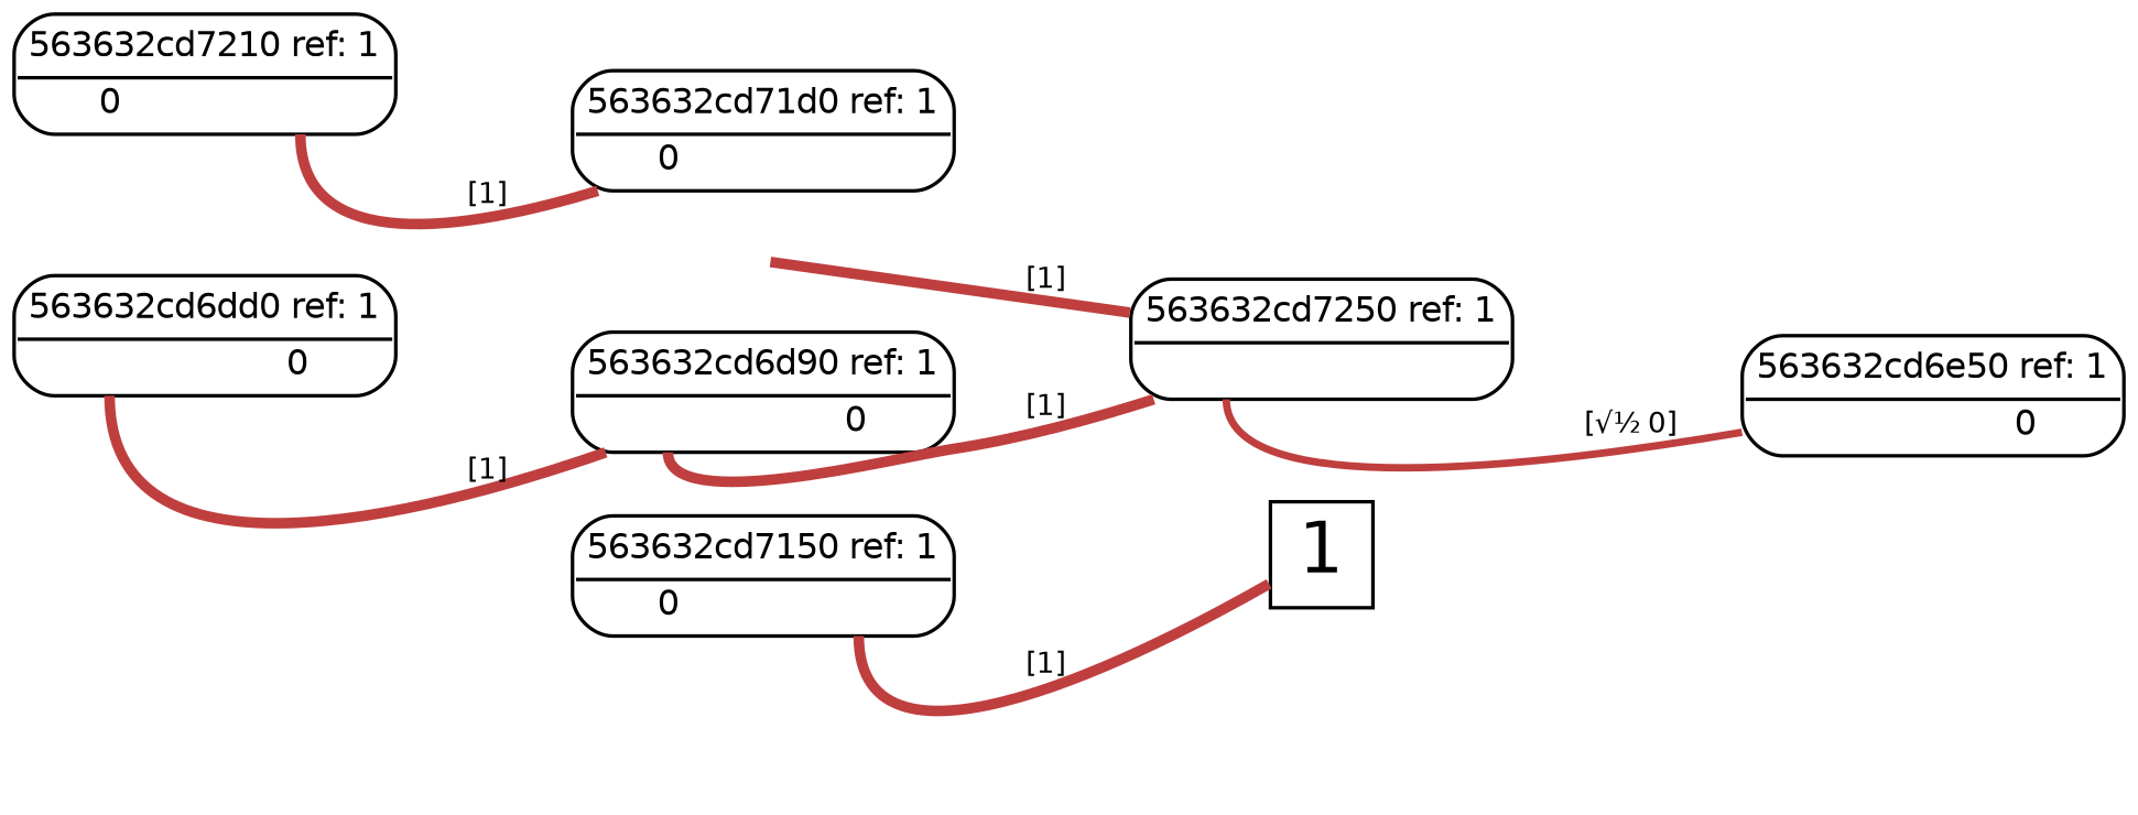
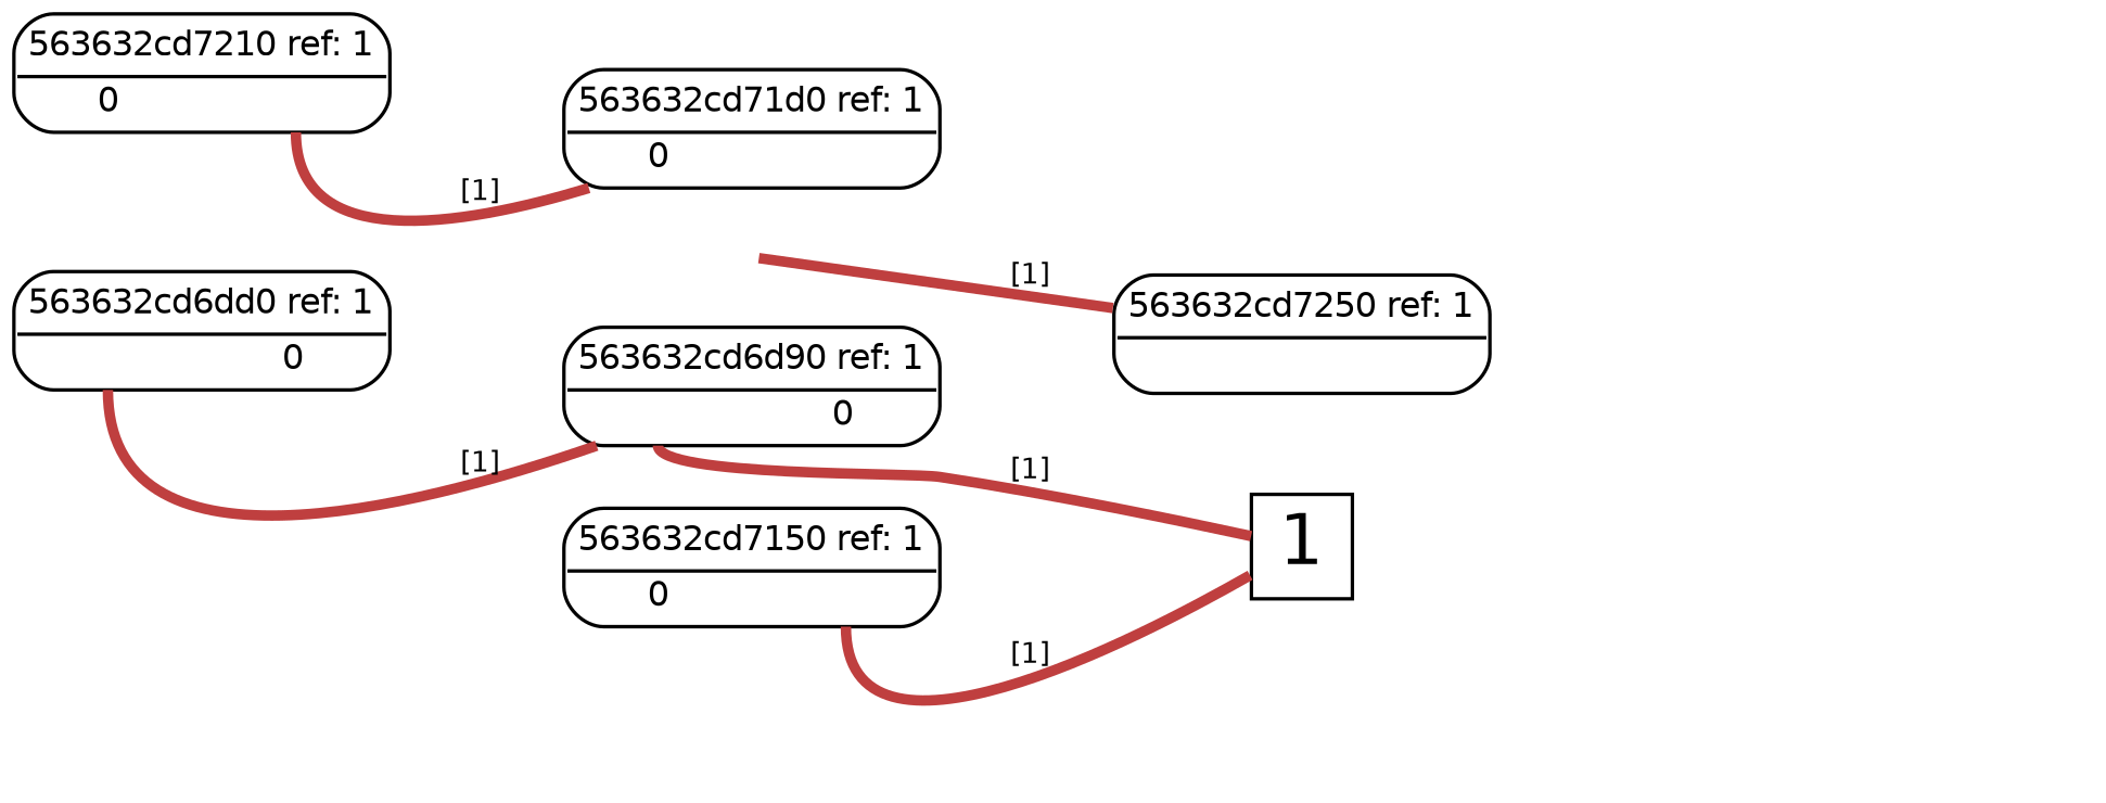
  digraph {
    fontname="DejaVu Sans"
    rankdir=LR
    node [fontname="DejaVu Sans" shape=plain]
    edge [arrowhead=none color="0.000 0.667 0.750" fontname="DejaVu Sans" penwidth=3 tailport="1:s"]
    root [shape=point style=invis]
    n2 [label=<<font point-size="10"><table border="1" cellspacing="0" cellpadding="2" style="rounded"><tr><td colspan="2" border="1" sides="B">563632cd7250 ref: 1</td></tr><tr><td port="0" href="javascript:;" border="0" tooltip="0.7071"><font color="white">&nbsp;0 </font></td><td port="1" href="javascript:;" border="0" tooltip="0.7071"><font color="white">&nbsp;0 </font></td></tr></table></font>>]
-   n3 [label=<<font point-size="10"><table border="1" cellspacing="0" cellpadding="2" style="rounded"><tr><td colspan="2" border="1" sides="B">563632cd6e50 ref: 1</td></tr><tr><td port="0" href="javascript:;" border="0" tooltip="1"><font color="white">&nbsp;0 </font></td><td port="1" href="javascript:;" border="0" tooltip="0">&nbsp;0 </td></tr></table></font>>]
    n4 [height=0.3 label=<<font point-size="20">1</font>> shape=box width=0.3]
    n5 [label=<<font point-size="10"><table border="1" cellspacing="0" cellpadding="2" style="rounded"><tr><td colspan="2" border="1" sides="B">563632cd7210 ref: 1</td></tr><tr><td port="0" href="javascript:;" border="0" tooltip="0">&nbsp;0 </td><td port="1" href="javascript:;" border="0" tooltip="1"><font color="white">&nbsp;0 </font></td></tr></table></font>>]
    n6 [label=<<font point-size="10"><table border="1" cellspacing="0" cellpadding="2" style="rounded"><tr><td colspan="2" border="1" sides="B">563632cd71d0 ref: 1</td></tr><tr><td port="0" href="javascript:;" border="0" tooltip="0">&nbsp;0 </td><td port="1" href="javascript:;" border="0" tooltip="1"><font color="white">&nbsp;0 </font></td></tr></table></font>>]
    n7 [label=<<font point-size="10"><table border="1" cellspacing="0" cellpadding="2" style="rounded"><tr><td colspan="2" border="1" sides="B">563632cd6dd0 ref: 1</td></tr><tr><td port="0" href="javascript:;" border="0" tooltip="1"><font color="white">&nbsp;0 </font></td><td port="1" href="javascript:;" border="0" tooltip="0">&nbsp;0 </td></tr></table></font>>]
    n8 [label=<<font point-size="10"><table border="1" cellspacing="0" cellpadding="2" style="rounded"><tr><td colspan="2" border="1" sides="B">563632cd6d90 ref: 1</td></tr><tr><td port="0" href="javascript:;" border="0" tooltip="1"><font color="white">&nbsp;0 </font></td><td port="1" href="javascript:;" border="0" tooltip="0">&nbsp;0 </td></tr></table></font>>]
    n9 [label=<<font point-size="10"><table border="1" cellspacing="0" cellpadding="2" style="rounded"><tr><td colspan="2" border="1" sides="B">563632cd7150 ref: 1</td></tr><tr><td port="0" href="javascript:;" border="0" tooltip="0">&nbsp;0 </td><td port="1" href="javascript:;" border="0" tooltip="1"><font color="white">&nbsp;0 </font></td></tr></table></font>>]
    root -> n2 [label=<<font point-size="8">&nbsp;[1]</font>>]
-   n2 -> n3 [label=<<font point-size="8">&nbsp;[√½ 0]</font>> penwidth=2.12132 tailport="0:s"]
    n5 -> n6 [label=<<font point-size="8">&nbsp;[1]</font>>]
    n7 -> n8 [label=<<font point-size="8">&nbsp;[1]</font>> tailport="0:s"]
-   n8 -> n2 [label=<<font point-size="8">&nbsp;[1]</font>> tailport="0:s"]
+   n8 -> n4 [label=<<font point-size="8">&nbsp;[1]</font>> tailport="0:s"]
    n9 -> n4 [label=<<font point-size="8">&nbsp;[1]</font>>]
  }
